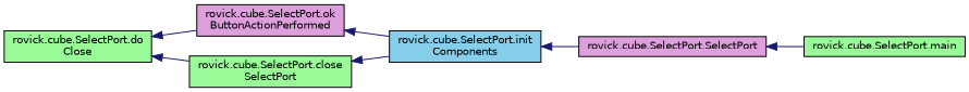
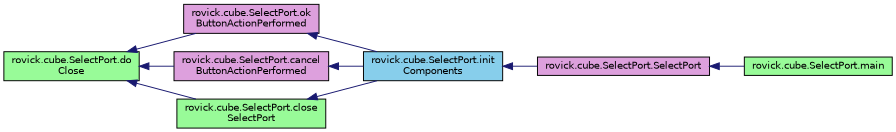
  digraph {
    rankdir=LR
    node [color=black fillcolor=palegreen fontname=Helvetica fontsize=10 shape=record style=filled]
    edge [color=midnightblue dir=back fontname=Helvetica fontsize=10 labelfontname=Helvetica labelfontsize=10 style=solid]
    n1 [fontcolor=black height=0.2 label="rovick.cube.SelectPort.do\lClose" width=0.4]
    n2 [fillcolor=plum height=0.2 label="rovick.cube.SelectPort.ok\lButtonActionPerformed" width=0.4]
+   n3 [fillcolor=plum height=0.2 label="rovick.cube.SelectPort.cancel\lButtonActionPerformed" width=0.4]
    n4 [height=0.2 label="rovick.cube.SelectPort.close\lSelectPort" width=0.4]
    n5 [fillcolor=plum height=0.2 label="rovick.cube.SelectPort.SelectPort" width=0.4]
    n6 [height=0.2 label="rovick.cube.SelectPort.main" width=0.4]
    n7 [fillcolor=skyblue height=0.2 label="rovick.cube.SelectPort.init\lComponents" width=0.4]
    n1 -> n2
+   n1 -> n3
    n1 -> n4
    n2 -> n7
+   n3 -> n7
    n4 -> n7
    n5 -> n6
    n7 -> n5
  }
